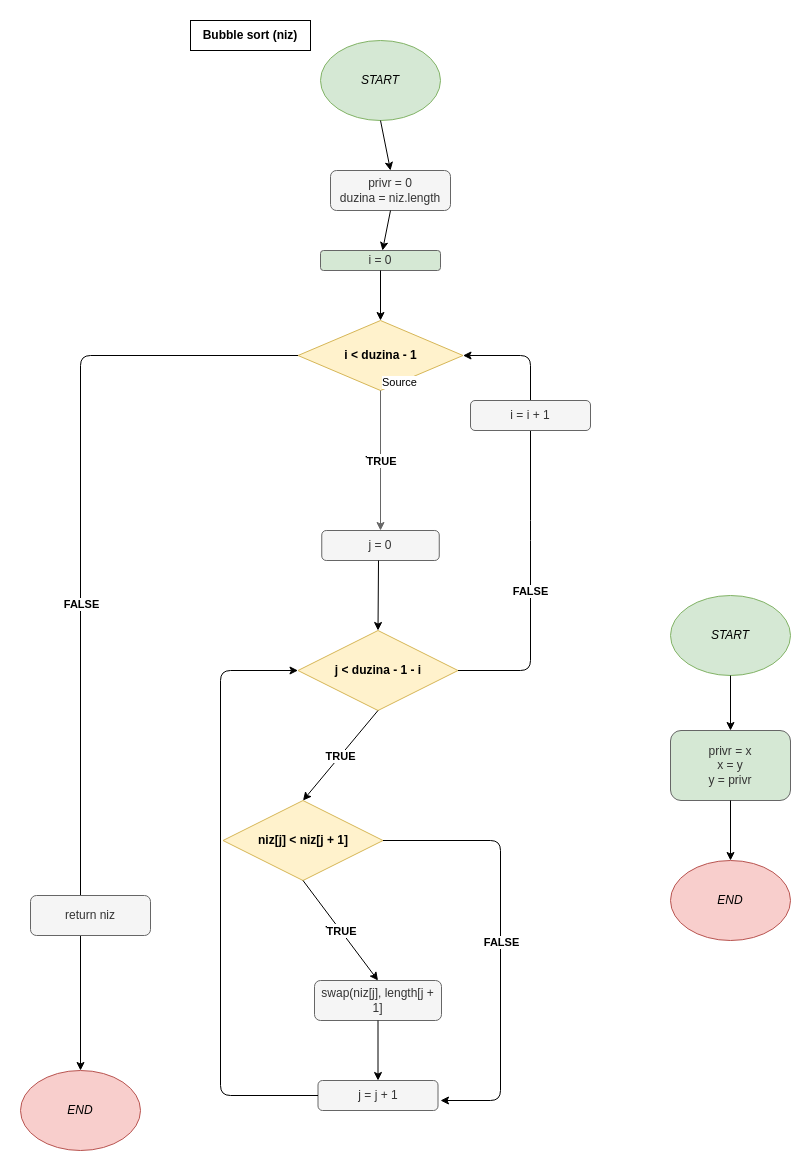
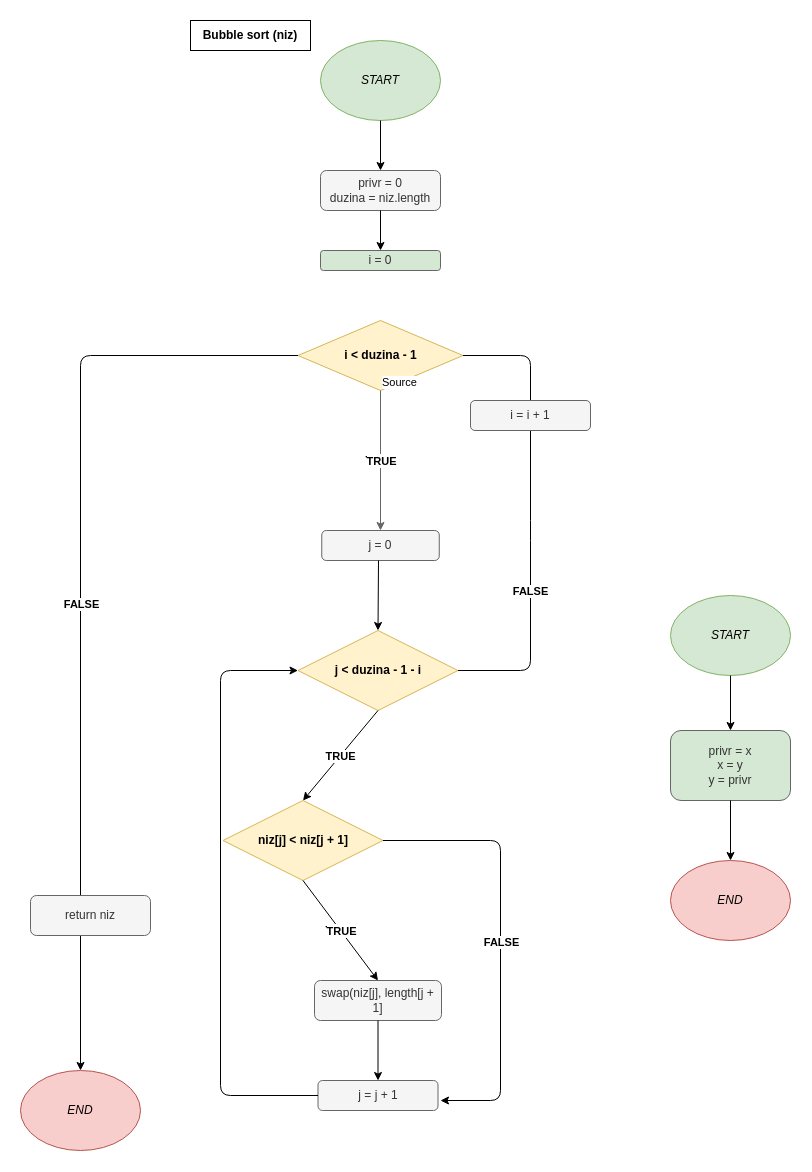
  <mxCell id="0" />
  <mxCell id="1" parent="0" />
  <mxCell id="2" value="&lt;i&gt;START&lt;/i&gt;" style="ellipse;whiteSpace=wrap;html=1;fillColor=#d5e8d4;strokeColor=#82b366;" parent="1" vertex="1"><mxGeometry x="320" y="40" width="120" height="80" as="geometry" /></mxCell>
- <mxCell id="3" value="privr = 0&lt;br&gt;duzina = niz.length" style="rounded=1;whiteSpace=wrap;html=1;fillColor=#f5f5f5;strokeColor=#666666;fontColor=#333333;" parent="1" vertex="1"><mxGeometry x="330" y="170" width="120" height="40" as="geometry" /></mxCell>
+ <mxCell id="3" value="privr = 0&lt;br&gt;duzina = niz.length" style="rounded=1;whiteSpace=wrap;html=1;fillColor=#f5f5f5;strokeColor=#666666;fontColor=#333333;" parent="1" vertex="1"><mxGeometry x="320" y="170" width="120" height="40" as="geometry" /></mxCell>
  <mxCell id="4" value="i = 0" style="rounded=1;whiteSpace=wrap;html=1;fillColor=#d5e8d4;strokeColor=#666666;fontColor=#333333;" parent="1" vertex="1"><mxGeometry x="320" y="250" width="120" height="20" as="geometry" /></mxCell>
  <mxCell id="5" value="&lt;b&gt;i &amp;lt; duzina - 1&lt;/b&gt;" style="rhombus;whiteSpace=wrap;html=1;fillColor=#fff2cc;strokeColor=#d6b656;" parent="1" vertex="1"><mxGeometry x="297.5" y="320" width="165" height="70" as="geometry" /></mxCell>
  <mxCell id="6" value="j = 0" style="rounded=1;whiteSpace=wrap;html=1;fillColor=#f5f5f5;strokeColor=#666666;fontColor=#333333;" parent="1" vertex="1"><mxGeometry x="321.25" y="530" width="117.5" height="30" as="geometry" /></mxCell>
  <mxCell id="7" value="&lt;b&gt;j &amp;lt; duzina - 1 - i&lt;/b&gt;" style="rhombus;whiteSpace=wrap;html=1;fillColor=#fff2cc;strokeColor=#d6b656;" parent="1" vertex="1"><mxGeometry x="297.5" y="630" width="160" height="80" as="geometry" /></mxCell>
  <mxCell id="8" value="&lt;b&gt;niz[j] &amp;lt; niz[j + 1]&lt;/b&gt;" style="rhombus;whiteSpace=wrap;html=1;fillColor=#fff2cc;strokeColor=#d6b656;" parent="1" vertex="1"><mxGeometry x="222.5" y="800" width="160" height="80" as="geometry" /></mxCell>
  <mxCell id="9" value="swap(niz[j], length[j + 1]" style="rounded=1;whiteSpace=wrap;html=1;fillColor=#f5f5f5;strokeColor=#666666;fontColor=#333333;" parent="1" vertex="1"><mxGeometry x="314" y="980" width="127" height="40" as="geometry" /></mxCell>
  <mxCell id="10" value="" style="endArrow=classic;html=1;exitX=0;exitY=0.5;exitDx=0;exitDy=0;entryX=0.5;entryY=0;entryDx=0;entryDy=0;" parent="1" source="5" target="12" edge="1"><mxGeometry relative="1" as="geometry"><mxPoint x="270" y="269.5" as="sourcePoint" /><mxPoint x="530" y="610" as="targetPoint" /><Array as="points"><mxPoint x="80" y="355" /></Array></mxGeometry></mxCell>
  <mxCell id="11" value="&lt;b&gt;FALSE&lt;/b&gt;" style="edgeLabel;resizable=0;html=1;align=center;verticalAlign=middle;" parent="10" connectable="0" vertex="1"><mxGeometry relative="1" as="geometry" /></mxCell>
  <mxCell id="12" value="&lt;i&gt;END&lt;/i&gt;" style="ellipse;whiteSpace=wrap;html=1;fillColor=#f8cecc;strokeColor=#b85450;" parent="1" vertex="1"><mxGeometry x="20" y="1070" width="120" height="80" as="geometry" /></mxCell>
  <mxCell id="13" value="j = j + 1" style="rounded=1;whiteSpace=wrap;html=1;fillColor=#f5f5f5;strokeColor=#666666;fontColor=#333333;" parent="1" vertex="1"><mxGeometry x="317.5" y="1080" width="120" height="30" as="geometry" /></mxCell>
  <mxCell id="14" value="" style="endArrow=classic;html=1;exitX=0.5;exitY=1;exitDx=0;exitDy=0;entryX=0.5;entryY=0;entryDx=0;entryDy=0;" parent="1" source="2" target="3" edge="1"><mxGeometry width="50" height="50" relative="1" as="geometry"><mxPoint x="370" y="330" as="sourcePoint" /><mxPoint x="377" y="170" as="targetPoint" /></mxGeometry></mxCell>
- <mxCell id="15" value="" style="endArrow=classic;html=1;exitX=0.5;exitY=1;exitDx=0;exitDy=0;entryX=0.5;entryY=0;entryDx=0;entryDy=0;" parent="1" source="4" target="5" edge="1"><mxGeometry width="50" height="50" relative="1" as="geometry"><mxPoint x="370" y="330" as="sourcePoint" /><mxPoint x="420" y="280" as="targetPoint" /></mxGeometry></mxCell>
  <mxCell id="16" value="" style="endArrow=classic;html=1;exitX=0.5;exitY=1;exitDx=0;exitDy=0;" parent="1" source="3" target="4" edge="1"><mxGeometry width="50" height="50" relative="1" as="geometry"><mxPoint x="370" y="330" as="sourcePoint" /><mxPoint x="420" y="280" as="targetPoint" /></mxGeometry></mxCell>
  <mxCell id="17" value="" style="endArrow=classic;html=1;entryX=0.5;entryY=0;entryDx=0;entryDy=0;" parent="1" target="7" edge="1"><mxGeometry width="50" height="50" relative="1" as="geometry"><mxPoint x="378" y="560" as="sourcePoint" /><mxPoint x="420" y="580" as="targetPoint" /></mxGeometry></mxCell>
  <mxCell id="18" value="" style="endArrow=classic;html=1;exitX=0.5;exitY=1;exitDx=0;exitDy=0;entryX=0.5;entryY=0;entryDx=0;entryDy=0;" parent="1" source="9" target="13" edge="1"><mxGeometry width="50" height="50" relative="1" as="geometry"><mxPoint x="370" y="930" as="sourcePoint" /><mxPoint x="420" y="880" as="targetPoint" /></mxGeometry></mxCell>
  <mxCell id="19" value="&lt;b&gt;TRUE&lt;/b&gt;" style="endArrow=classic;html=1;exitX=0.5;exitY=1;exitDx=0;exitDy=0;fillColor=#f5f5f5;strokeColor=#666666;entryX=0.5;entryY=0;entryDx=0;entryDy=0;" parent="1" source="5" target="6" edge="1"><mxGeometry relative="1" as="geometry"><mxPoint x="310" y="400" as="sourcePoint" /><mxPoint x="360" y="440" as="targetPoint" /></mxGeometry></mxCell>
  <mxCell id="20" value="&lt;b&gt;TRUE&lt;/b&gt;" style="edgeLabel;resizable=0;html=1;align=center;verticalAlign=middle;" parent="19" connectable="0" vertex="1"><mxGeometry relative="1" as="geometry" /></mxCell>
  <mxCell id="21" value="Source" style="edgeLabel;resizable=0;html=1;align=left;verticalAlign=bottom;" parent="19" connectable="0" vertex="1"><mxGeometry x="-1" relative="1" as="geometry" /></mxCell>
  <mxCell id="22" value="" style="endArrow=classic;html=1;exitX=0.5;exitY=1;exitDx=0;exitDy=0;entryX=0.5;entryY=0;entryDx=0;entryDy=0;" parent="1" source="7" target="8" edge="1"><mxGeometry relative="1" as="geometry"><mxPoint x="340" y="800" as="sourcePoint" /><mxPoint x="440" y="800" as="targetPoint" /></mxGeometry></mxCell>
  <mxCell id="23" value="&lt;b&gt;TRUE&lt;/b&gt;" style="edgeLabel;resizable=0;html=1;align=center;verticalAlign=middle;" parent="22" connectable="0" vertex="1"><mxGeometry relative="1" as="geometry" /></mxCell>
  <mxCell id="24" value="&lt;b&gt;TRUE&lt;/b&gt;" style="endArrow=classic;html=1;exitX=0.5;exitY=1;exitDx=0;exitDy=0;entryX=0.5;entryY=0;entryDx=0;entryDy=0;" parent="1" source="8" target="9" edge="1"><mxGeometry relative="1" as="geometry"><mxPoint x="340" y="900" as="sourcePoint" /><mxPoint x="440" y="900" as="targetPoint" /></mxGeometry></mxCell>
  <mxCell id="25" value="&lt;b&gt;TRUE&lt;/b&gt;" style="edgeLabel;resizable=0;html=1;align=center;verticalAlign=middle;" parent="24" connectable="0" vertex="1"><mxGeometry relative="1" as="geometry" /></mxCell>
  <mxCell id="26" value="" style="endArrow=classic;html=1;exitX=1;exitY=0.5;exitDx=0;exitDy=0;" parent="1" source="8" edge="1"><mxGeometry relative="1" as="geometry"><mxPoint x="340" y="900" as="sourcePoint" /><mxPoint x="440" y="1100" as="targetPoint" /><Array as="points"><mxPoint x="500" y="840" /><mxPoint x="500" y="1100" /></Array></mxGeometry></mxCell>
  <mxCell id="27" value="&lt;b&gt;FALSE&lt;/b&gt;" style="edgeLabel;resizable=0;html=1;align=center;verticalAlign=middle;" parent="26" connectable="0" vertex="1"><mxGeometry relative="1" as="geometry" /></mxCell>
  <mxCell id="28" value="" style="endArrow=classic;html=1;exitX=0;exitY=0.5;exitDx=0;exitDy=0;entryX=0;entryY=0.5;entryDx=0;entryDy=0;" parent="1" source="13" target="7" edge="1"><mxGeometry width="50" height="50" relative="1" as="geometry"><mxPoint x="370" y="920" as="sourcePoint" /><mxPoint x="220" y="670" as="targetPoint" /><Array as="points"><mxPoint x="220" y="1095" /><mxPoint x="220" y="670" /></Array></mxGeometry></mxCell>
- <mxCell id="29" value="&lt;b&gt;FALSE&lt;/b&gt;" style="endArrow=classic;html=1;exitX=1;exitY=0.5;exitDx=0;exitDy=0;entryX=1;entryY=0.5;entryDx=0;entryDy=0;" parent="1" source="7" target="5" edge="1"><mxGeometry x="-0.33" relative="1" as="geometry"><mxPoint x="340" y="600" as="sourcePoint" /><mxPoint x="560" y="380" as="targetPoint" /><Array as="points"><mxPoint x="530" y="670" /><mxPoint x="530" y="530" /><mxPoint x="530" y="355" /></Array><mxPoint as="offset" /></mxGeometry></mxCell>
+ <mxCell id="29" value="&lt;b&gt;FALSE&lt;/b&gt;" style="endArrow=none;html=1;exitX=1;exitY=0.5;exitDx=0;exitDy=0;entryX=1;entryY=0.5;entryDx=0;entryDy=0;" parent="1" source="7" target="5" edge="1"><mxGeometry x="-0.33" relative="1" as="geometry"><mxPoint x="340" y="600" as="sourcePoint" /><mxPoint x="560" y="380" as="targetPoint" /><Array as="points"><mxPoint x="530" y="670" /><mxPoint x="530" y="530" /><mxPoint x="530" y="355" /></Array><mxPoint as="offset" /></mxGeometry></mxCell>
  <mxCell id="30" value="i = i + 1" style="rounded=1;whiteSpace=wrap;html=1;fillColor=#f5f5f5;strokeColor=#666666;fontColor=#333333;" parent="1" vertex="1"><mxGeometry x="470" y="400" width="120" height="30" as="geometry" /></mxCell>
  <mxCell id="31" value="&lt;i&gt;START&lt;/i&gt;" style="ellipse;whiteSpace=wrap;html=1;fillColor=#d5e8d4;strokeColor=#82b366;" parent="1" vertex="1"><mxGeometry x="670" y="595" width="120" height="80" as="geometry" /></mxCell>
  <mxCell id="32" value="privr = x&lt;br&gt;x = y&lt;br&gt;y = privr" style="rounded=1;whiteSpace=wrap;html=1;fillColor=#d5e8d4;strokeColor=#666666;fontColor=#333333;" parent="1" vertex="1"><mxGeometry x="670" y="730" width="120" height="70" as="geometry" /></mxCell>
  <mxCell id="33" value="&lt;i&gt;END&lt;/i&gt;" style="ellipse;whiteSpace=wrap;html=1;fillColor=#f8cecc;strokeColor=#b85450;" parent="1" vertex="1"><mxGeometry x="670" y="860" width="120" height="80" as="geometry" /></mxCell>
  <mxCell id="34" value="" style="endArrow=classic;html=1;entryX=0.5;entryY=0;entryDx=0;entryDy=0;" parent="1" target="32" edge="1"><mxGeometry width="50" height="50" relative="1" as="geometry"><mxPoint x="730" y="675" as="sourcePoint" /><mxPoint x="780" y="625" as="targetPoint" /></mxGeometry></mxCell>
  <mxCell id="35" value="" style="endArrow=classic;html=1;exitX=0.5;exitY=1;exitDx=0;exitDy=0;entryX=0.5;entryY=0;entryDx=0;entryDy=0;" parent="1" source="32" target="33" edge="1"><mxGeometry width="50" height="50" relative="1" as="geometry"><mxPoint x="370" y="700" as="sourcePoint" /><mxPoint x="420" y="650" as="targetPoint" /></mxGeometry></mxCell>
  <mxCell id="36" value="&lt;b&gt;Bubble sort (niz)&lt;/b&gt;" style="rounded=0;whiteSpace=wrap;html=1;" parent="1" vertex="1"><mxGeometry x="190" y="20" width="120" height="30" as="geometry" /></mxCell>
  <mxCell id="37" value="return niz" style="rounded=1;whiteSpace=wrap;html=1;fillColor=#f5f5f5;strokeColor=#666666;fontColor=#333333;" vertex="1" parent="1"><mxGeometry x="30" y="895" width="120" height="40" as="geometry" /></mxCell>
